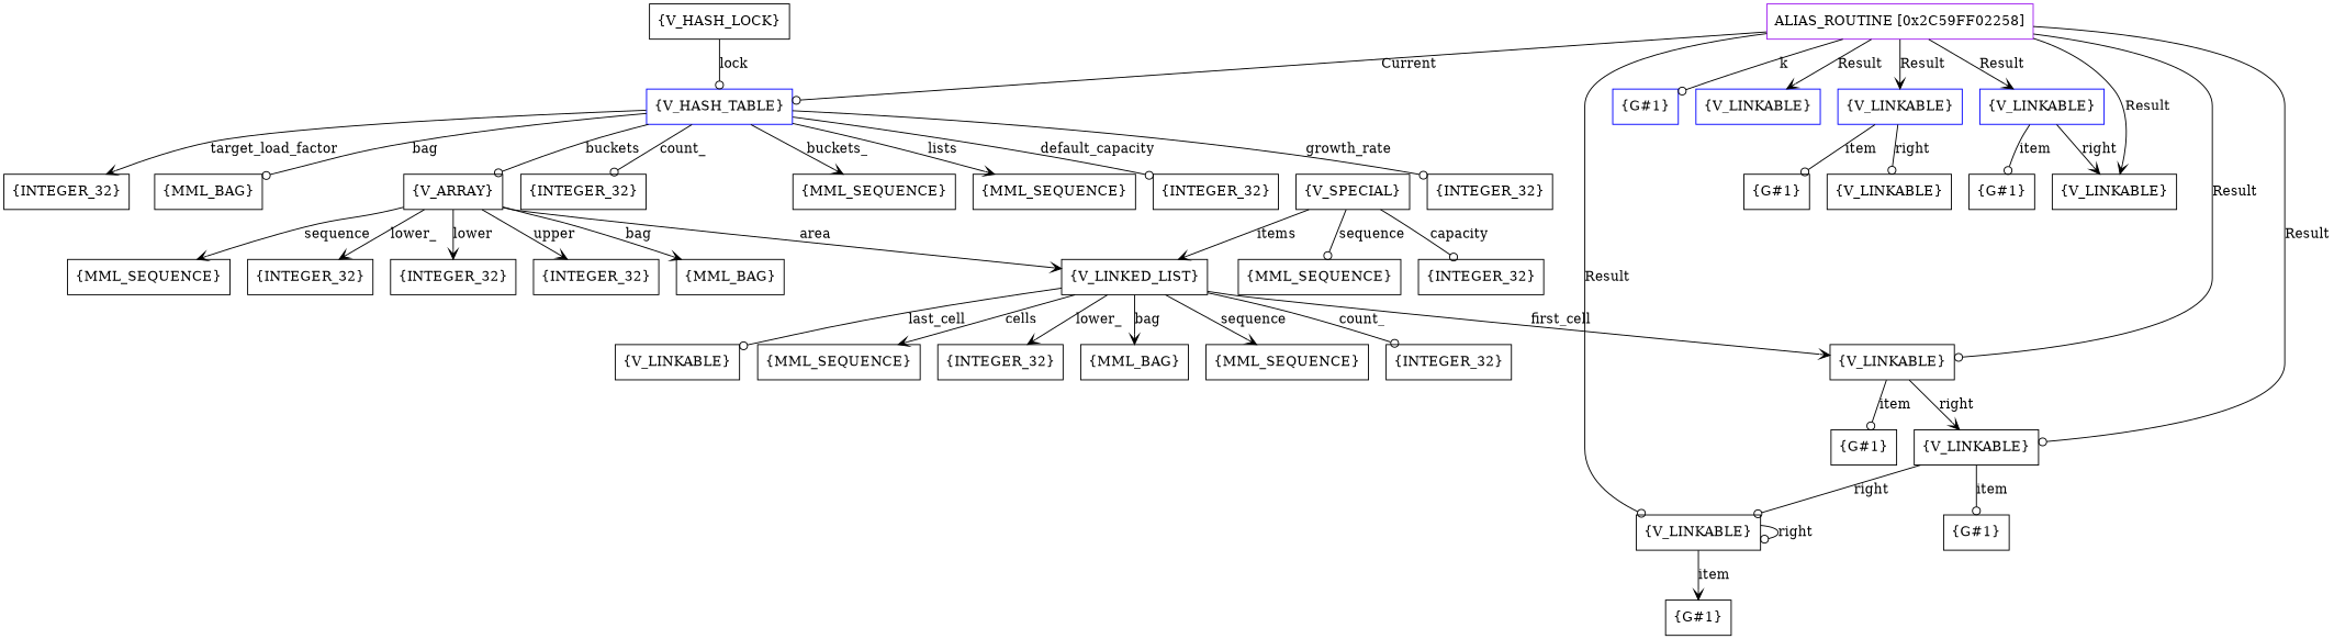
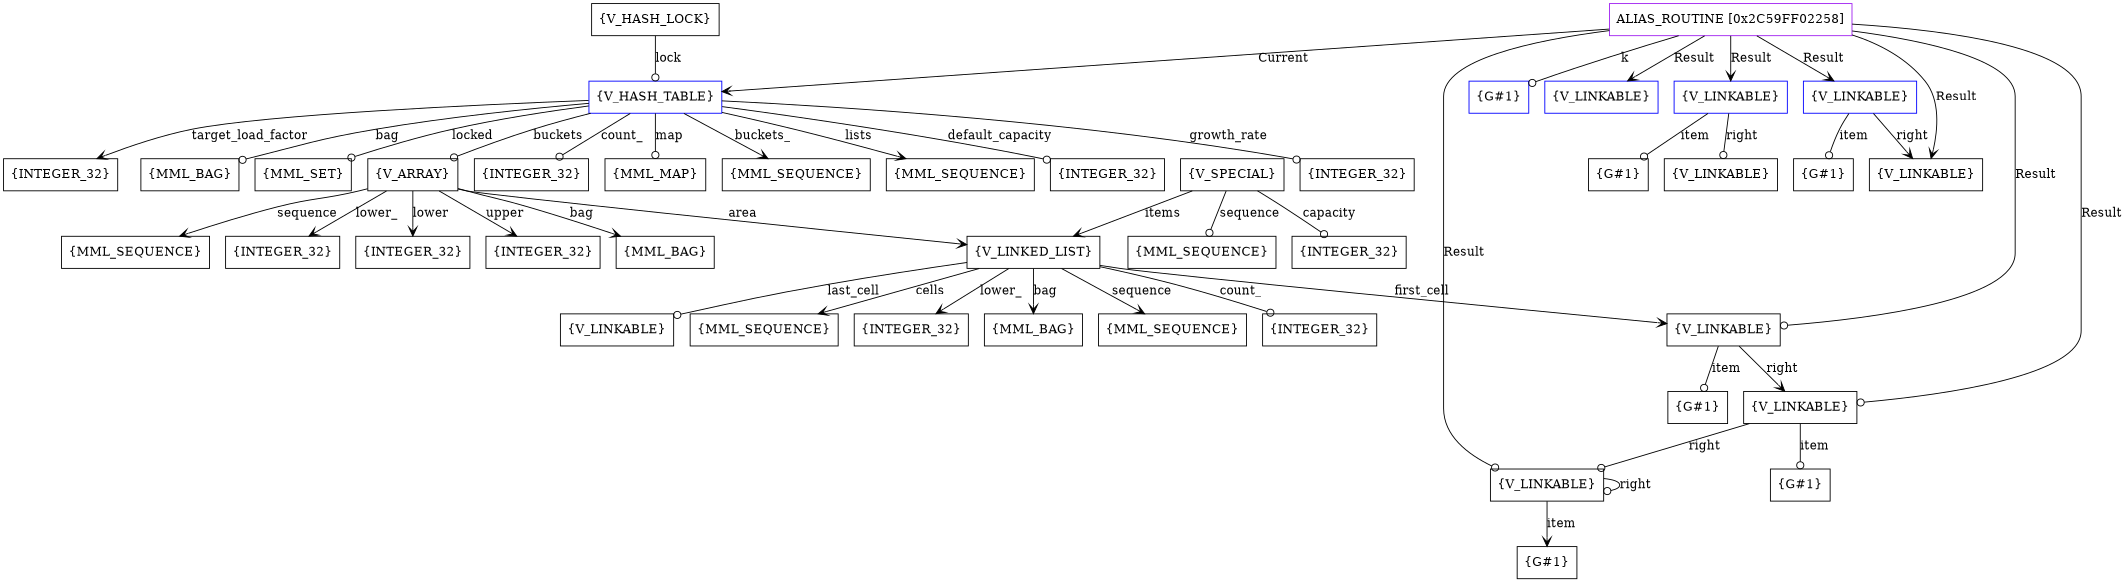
  digraph {
    node [shape=box]
    edge [arrowhead=odot]
    n1 [color=purple label=<ALIAS_ROUTINE [0x2C59FF02258]>]
    n2 [color=blue label=<{V_HASH_TABLE}>]
    n3 [label=<{V_LINKABLE}>]
    n4 [label=<{V_LINKABLE}>]
    n5 [label=<{V_LINKABLE}>]
    n6 [color=blue label=<{G#1}>]
    n7 [color=blue label=<{V_LINKABLE}>]
    n8 [color=blue label=<{V_LINKABLE}>]
    n9 [color=blue label=<{V_LINKABLE}>]
    n10 [label=<{V_LINKABLE}>]
    n11 [label=<{INTEGER_32}>]
    n12 [label=<{INTEGER_32}>]
    n13 [label=<{INTEGER_32}>]
    n14 [label=<{MML_BAG}>]
+   n15 [label=<{MML_SET}>]
    n16 [label=<{V_ARRAY}>]
    n17 [label=<{INTEGER_32}>]
+   n18 [label=<{MML_MAP}>]
    n19 [label=<{MML_SEQUENCE}>]
    n20 [label=<{MML_SEQUENCE}>]
    n21 [label=<{G#1}>]
    n22 [label=<{G#1}>]
    n23 [label=<{G#1}>]
    n24 [label=<{G#1}>]
    n25 [label=<{V_LINKABLE}>]
    n26 [label=<{G#1}>]
    n27 [label=<{MML_BAG}>]
    n28 [label=<{MML_SEQUENCE}>]
    n29 [label=<{INTEGER_32}>]
    n30 [label=<{INTEGER_32}>]
    n31 [label=<{INTEGER_32}>]
    n32 [label=<{V_LINKED_LIST}>]
    n33 [label=<{V_HASH_LOCK}>]
    n34 [label=<{V_SPECIAL}>]
    n35 [label=<{INTEGER_32}>]
    n36 [label=<{MML_SEQUENCE}>]
    n37 [label=<{INTEGER_32}>]
    n38 [label=<{MML_BAG}>]
    n39 [label=<{MML_SEQUENCE}>]
    n40 [label=<{INTEGER_32}>]
    n41 [label=<{V_LINKABLE}>]
    n42 [label=<{MML_SEQUENCE}>]
-   n1 -> n2 [label=<Current>]
+   n1 -> n2 [arrowhead=vee label=<Current>]
    n1 -> n3 [label=<Result>]
    n1 -> n4 [label=<Result>]
    n1 -> n5 [label=<Result>]
    n1 -> n6 [label=<k>]
    n1 -> n7 [arrowhead=vee label=<Result>]
    n1 -> n8 [arrowhead=vee label=<Result>]
    n1 -> n9 [arrowhead=vee label=<Result>]
    n1 -> n10 [arrowhead=vee label=<Result>]
    n2 -> n11 [label=<default_capacity>]
    n2 -> n12 [label=<growth_rate>]
    n2 -> n13 [arrowhead=vee label=<target_load_factor>]
    n2 -> n14 [label=<bag>]
+   n2 -> n15 [label=<locked>]
    n2 -> n16 [label=<buckets>]
    n2 -> n17 [label=<count_>]
+   n2 -> n18 [label=<map>]
    n2 -> n19 [arrowhead=vee label=<buckets_>]
    n2 -> n20 [arrowhead=vee label=<lists>]
    n3 -> n4 [arrowhead=vee label=<right>]
    n3 -> n21 [label=<item>]
    n4 -> n5 [label=<right>]
    n4 -> n22 [label=<item>]
    n5 -> n5 [label=<right>]
    n5 -> n23 [arrowhead=vee label=<item>]
    n8 -> n24 [label=<item>]
    n8 -> n25 [label=<right>]
    n9 -> n10 [arrowhead=vee label=<right>]
    n9 -> n26 [label=<item>]
    n16 -> n27 [arrowhead=vee label=<bag>]
    n16 -> n28 [arrowhead=vee label=<sequence>]
    n16 -> n29 [arrowhead=vee label=<lower_>]
    n16 -> n30 [arrowhead=vee label=<lower>]
    n16 -> n31 [arrowhead=vee label=<upper>]
    n16 -> n32 [arrowhead=vee label=<area>]
    n32 -> n3 [arrowhead=vee label=<first_cell>]
    n32 -> n37 [arrowhead=vee label=<lower_>]
    n32 -> n38 [arrowhead=vee label=<bag>]
    n32 -> n39 [arrowhead=vee label=<sequence>]
    n32 -> n40 [label=<count_>]
    n32 -> n41 [label=<last_cell>]
    n32 -> n42 [arrowhead=vee label=<cells>]
    n33 -> n2 [label=<lock>]
    n34 -> n32 [arrowhead=vee label=<items>]
    n34 -> n35 [label=<capacity>]
    n34 -> n36 [label=<sequence>]
  }
